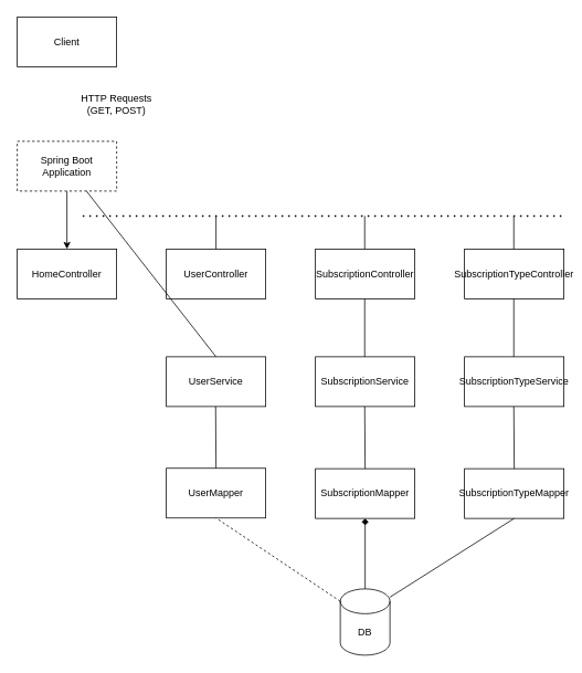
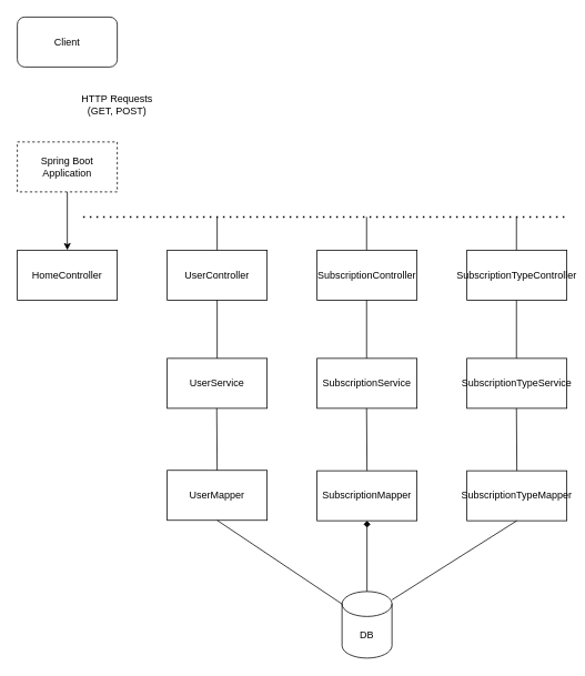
  <mxCell id="0" />
  <mxCell id="1" parent="0" />
- <mxCell id="2" value="Client" style="rounded=0;whiteSpace=wrap;html=1;" vertex="1" parent="1"><mxGeometry x="20" y="20" width="120" height="60" as="geometry" /></mxCell>
+ <mxCell id="2" value="Client" style="whiteSpace=wrap;html=1;rounded=1;" vertex="1" parent="1"><mxGeometry x="20" y="20" width="120" height="60" as="geometry" /></mxCell>
  <mxCell id="3" style="edgeStyle=orthogonalEdgeStyle;rounded=0;orthogonalLoop=1;jettySize=auto;html=1;entryX=0.5;entryY=0;entryDx=0;entryDy=0;" edge="1" parent="1" source="4" target="6"><mxGeometry relative="1" as="geometry" /></mxCell>
  <mxCell id="4" value="Spring Boot Application&lt;br&gt;" style="rounded=0;whiteSpace=wrap;html=1;dashed=1;" vertex="1" parent="1"><mxGeometry x="20" y="170" width="120" height="60" as="geometry" /></mxCell>
  <mxCell id="5" value="HTTP Requests (GET, POST)" style="text;html=1;strokeColor=none;fillColor=none;align=center;verticalAlign=middle;whiteSpace=wrap;rounded=0;" vertex="1" parent="1"><mxGeometry x="90" y="110" width="100" height="30" as="geometry" /></mxCell>
  <mxCell id="6" value="HomeController" style="rounded=0;whiteSpace=wrap;html=1;" vertex="1" parent="1"><mxGeometry x="20" y="300" width="120" height="60" as="geometry" /></mxCell>
  <mxCell id="7" value="" style="endArrow=none;dashed=1;html=1;dashPattern=1 3;strokeWidth=2;rounded=0;" edge="1" parent="1"><mxGeometry width="50" height="50" relative="1" as="geometry"><mxPoint x="99" y="260" as="sourcePoint" /><mxPoint x="680" y="260" as="targetPoint" /></mxGeometry></mxCell>
  <mxCell id="8" value="UserController&lt;br&gt;" style="rounded=0;whiteSpace=wrap;html=1;" vertex="1" parent="1"><mxGeometry x="200" y="300" width="120" height="60" as="geometry" /></mxCell>
  <mxCell id="9" value="SubscriptionController" style="rounded=0;whiteSpace=wrap;html=1;" vertex="1" parent="1"><mxGeometry x="380" y="300" width="120" height="60" as="geometry" /></mxCell>
  <mxCell id="10" value="SubscriptionTypeController&lt;br&gt;" style="rounded=0;whiteSpace=wrap;html=1;" vertex="1" parent="1"><mxGeometry x="560" y="300" width="120" height="60" as="geometry" /></mxCell>
  <mxCell id="11" value="" style="endArrow=none;html=1;rounded=0;" edge="1" parent="1"><mxGeometry width="50" height="50" relative="1" as="geometry"><mxPoint x="260" y="300" as="sourcePoint" /><mxPoint x="260" y="260" as="targetPoint" /></mxGeometry></mxCell>
  <mxCell id="12" value="" style="endArrow=none;html=1;rounded=0;" edge="1" parent="1"><mxGeometry width="50" height="50" relative="1" as="geometry"><mxPoint x="439.5" y="300" as="sourcePoint" /><mxPoint x="439.5" y="260" as="targetPoint" /></mxGeometry></mxCell>
  <mxCell id="13" value="" style="endArrow=none;html=1;rounded=0;" edge="1" parent="1"><mxGeometry width="50" height="50" relative="1" as="geometry"><mxPoint x="619.5" y="300" as="sourcePoint" /><mxPoint x="619.5" y="260" as="targetPoint" /></mxGeometry></mxCell>
  <mxCell id="14" value="UserService" style="rounded=0;whiteSpace=wrap;html=1;" vertex="1" parent="1"><mxGeometry x="200" y="430" width="120" height="60" as="geometry" /></mxCell>
  <mxCell id="15" value="SubscriptionTypeService" style="rounded=0;whiteSpace=wrap;html=1;" vertex="1" parent="1"><mxGeometry x="560" y="430" width="120" height="60" as="geometry" /></mxCell>
  <mxCell id="16" value="SubscriptionService&lt;br&gt;" style="rounded=0;whiteSpace=wrap;html=1;" vertex="1" parent="1"><mxGeometry x="380" y="430" width="120" height="60" as="geometry" /></mxCell>
- <mxCell id="17" value="" style="endArrow=none;html=1;rounded=0;exitX=0.5;exitY=0;exitDx=0;exitDy=0;" edge="1" parent="1" source="14" target="4"><mxGeometry width="50" height="50" relative="1" as="geometry"><mxPoint x="260" y="420" as="sourcePoint" /><mxPoint x="260" y="370" as="targetPoint" /></mxGeometry></mxCell>
+ <mxCell id="17" value="" style="endArrow=none;html=1;rounded=0;exitX=0.5;exitY=0;exitDx=0;exitDy=0;entryX=0.5;entryY=1;entryDx=0;entryDy=0;" edge="1" parent="1" source="14" target="8"><mxGeometry width="50" height="50" relative="1" as="geometry"><mxPoint x="260" y="420" as="sourcePoint" /><mxPoint x="260" y="370" as="targetPoint" /></mxGeometry></mxCell>
  <mxCell id="18" value="" style="endArrow=none;html=1;rounded=0;exitX=0.5;exitY=0;exitDx=0;exitDy=0;entryX=0.5;entryY=1;entryDx=0;entryDy=0;" edge="1" parent="1"><mxGeometry width="50" height="50" relative="1" as="geometry"><mxPoint x="439.5" y="430" as="sourcePoint" /><mxPoint x="439.5" y="360" as="targetPoint" /></mxGeometry></mxCell>
  <mxCell id="19" value="" style="endArrow=none;html=1;rounded=0;exitX=0.5;exitY=0;exitDx=0;exitDy=0;entryX=0.5;entryY=1;entryDx=0;entryDy=0;" edge="1" parent="1"><mxGeometry width="50" height="50" relative="1" as="geometry"><mxPoint x="619.5" y="430" as="sourcePoint" /><mxPoint x="619.5" y="360" as="targetPoint" /></mxGeometry></mxCell>
  <mxCell id="20" value="UserMapper" style="rounded=0;whiteSpace=wrap;html=1;" vertex="1" parent="1"><mxGeometry x="200" y="564.5" width="120" height="60" as="geometry" /></mxCell>
  <mxCell id="21" value="SubscriptionMapper" style="rounded=0;whiteSpace=wrap;html=1;" vertex="1" parent="1"><mxGeometry x="380" y="565" width="120" height="60" as="geometry" /></mxCell>
  <mxCell id="22" value="SubscriptionTypeMapper" style="rounded=0;whiteSpace=wrap;html=1;" vertex="1" parent="1"><mxGeometry x="560" y="565" width="120" height="60" as="geometry" /></mxCell>
  <mxCell id="23" value="" style="endArrow=none;html=1;rounded=0;exitX=0.5;exitY=0;exitDx=0;exitDy=0;entryX=0.5;entryY=1;entryDx=0;entryDy=0;" edge="1" parent="1" source="20"><mxGeometry width="50" height="50" relative="1" as="geometry"><mxPoint x="259.5" y="560" as="sourcePoint" /><mxPoint x="259.5" y="490" as="targetPoint" /></mxGeometry></mxCell>
  <mxCell id="24" value="" style="endArrow=none;html=1;rounded=0;exitX=0.5;exitY=0;exitDx=0;exitDy=0;entryX=0.5;entryY=1;entryDx=0;entryDy=0;" edge="1" parent="1"><mxGeometry width="50" height="50" relative="1" as="geometry"><mxPoint x="440" y="565" as="sourcePoint" /><mxPoint x="439.5" y="490" as="targetPoint" /></mxGeometry></mxCell>
  <mxCell id="25" value="" style="endArrow=none;html=1;rounded=0;exitX=0.5;exitY=0;exitDx=0;exitDy=0;entryX=0.5;entryY=1;entryDx=0;entryDy=0;" edge="1" parent="1"><mxGeometry width="50" height="50" relative="1" as="geometry"><mxPoint x="620" y="565" as="sourcePoint" /><mxPoint x="619.5" y="490" as="targetPoint" /></mxGeometry></mxCell>
  <mxCell id="26" value="DB" style="shape=cylinder3;whiteSpace=wrap;html=1;boundedLbl=1;backgroundOutline=1;size=15;" vertex="1" parent="1"><mxGeometry x="410" y="710" width="60" height="80" as="geometry" /></mxCell>
  <mxCell id="27" value="" style="endArrow=diamond;html=1;rounded=0;entryX=0.5;entryY=1;entryDx=0;entryDy=0;exitX=0.5;exitY=0;exitDx=0;exitDy=0;exitPerimeter=0;" edge="1" parent="1" source="26" target="21"><mxGeometry width="50" height="50" relative="1" as="geometry"><mxPoint x="415" y="710" as="sourcePoint" /><mxPoint x="465" y="660" as="targetPoint" /></mxGeometry></mxCell>
- <mxCell id="28" value="" style="endArrow=none;html=1;rounded=0;entryX=0.5;entryY=1;entryDx=0;entryDy=0;exitX=0;exitY=0;exitDx=0;exitDy=15;exitPerimeter=0;dashed=1;" edge="1" parent="1" source="26" target="20"><mxGeometry width="50" height="50" relative="1" as="geometry"><mxPoint x="318" y="730" as="sourcePoint" /><mxPoint x="368" y="680" as="targetPoint" /></mxGeometry></mxCell>
+ <mxCell id="28" value="" style="endArrow=none;html=1;rounded=0;entryX=0.5;entryY=1;entryDx=0;entryDy=0;exitX=0;exitY=0;exitDx=0;exitDy=15;exitPerimeter=0;" edge="1" parent="1" source="26" target="20"><mxGeometry width="50" height="50" relative="1" as="geometry"><mxPoint x="318" y="730" as="sourcePoint" /><mxPoint x="368" y="680" as="targetPoint" /></mxGeometry></mxCell>
  <mxCell id="29" value="" style="endArrow=none;html=1;rounded=0;entryX=0.5;entryY=1;entryDx=0;entryDy=0;exitX=0.5;exitY=1;exitDx=0;exitDy=0;" edge="1" parent="1" source="22"><mxGeometry width="50" height="50" relative="1" as="geometry"><mxPoint x="620" y="820" as="sourcePoint" /><mxPoint x="470" y="720" as="targetPoint" /></mxGeometry></mxCell>
